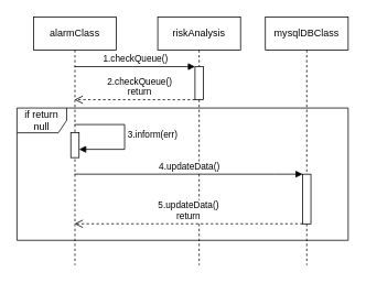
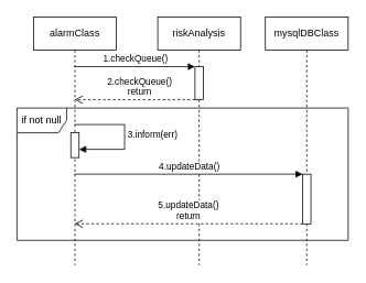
  <mxCell id="0" />
  <mxCell id="1" parent="0" />
  <mxCell id="2" value="alarmClass" style="shape=umlLifeline;perimeter=lifelinePerimeter;whiteSpace=wrap;html=1;container=1;dropTarget=0;collapsible=0;recursiveResize=0;outlineConnect=0;portConstraint=eastwest;newEdgeStyle={&quot;edgeStyle&quot;:&quot;elbowEdgeStyle&quot;,&quot;elbow&quot;:&quot;vertical&quot;,&quot;curved&quot;:0,&quot;rounded&quot;:0};" vertex="1" parent="1"><mxGeometry x="40" y="20" width="100" height="300" as="geometry" /></mxCell>
  <mxCell id="3" value="" style="html=1;points=[];perimeter=orthogonalPerimeter;outlineConnect=0;targetShapes=umlLifeline;portConstraint=eastwest;newEdgeStyle={&quot;edgeStyle&quot;:&quot;elbowEdgeStyle&quot;,&quot;elbow&quot;:&quot;vertical&quot;,&quot;curved&quot;:0,&quot;rounded&quot;:0};" vertex="1" parent="2"><mxGeometry x="45" y="140" width="10" height="30" as="geometry" /></mxCell>
  <mxCell id="4" value="3.inform(err)" style="html=1;align=left;spacingLeft=2;endArrow=block;rounded=0;edgeStyle=orthogonalEdgeStyle;curved=0;rounded=0;" edge="1" target="3" parent="2" source="2"><mxGeometry x="0.0" relative="1" as="geometry"><mxPoint x="9.999" y="165" as="sourcePoint" /><Array as="points"><mxPoint x="110" y="130" /><mxPoint x="110" y="160" /></Array><mxPoint as="offset" /></mxGeometry></mxCell>
  <mxCell id="5" value="mysqlDBClass" style="shape=umlLifeline;perimeter=lifelinePerimeter;whiteSpace=wrap;html=1;container=1;dropTarget=0;collapsible=0;recursiveResize=0;outlineConnect=0;portConstraint=eastwest;newEdgeStyle={&quot;edgeStyle&quot;:&quot;elbowEdgeStyle&quot;,&quot;elbow&quot;:&quot;vertical&quot;,&quot;curved&quot;:0,&quot;rounded&quot;:0};" vertex="1" parent="1"><mxGeometry x="320" y="20" width="100" height="300" as="geometry" /></mxCell>
  <mxCell id="6" value="" style="html=1;points=[];perimeter=orthogonalPerimeter;outlineConnect=0;targetShapes=umlLifeline;portConstraint=eastwest;newEdgeStyle={&quot;edgeStyle&quot;:&quot;elbowEdgeStyle&quot;,&quot;elbow&quot;:&quot;vertical&quot;,&quot;curved&quot;:0,&quot;rounded&quot;:0};" vertex="1" parent="5"><mxGeometry x="45" y="190" width="10" height="60.08" as="geometry" /></mxCell>
  <mxCell id="7" value="riskAnalysis" style="shape=umlLifeline;perimeter=lifelinePerimeter;whiteSpace=wrap;html=1;container=1;dropTarget=0;collapsible=0;recursiveResize=0;outlineConnect=0;portConstraint=eastwest;newEdgeStyle={&quot;edgeStyle&quot;:&quot;elbowEdgeStyle&quot;,&quot;elbow&quot;:&quot;vertical&quot;,&quot;curved&quot;:0,&quot;rounded&quot;:0};" vertex="1" parent="1"><mxGeometry x="190" y="20" width="100" height="300" as="geometry" /></mxCell>
  <mxCell id="8" value="" style="html=1;points=[];perimeter=orthogonalPerimeter;outlineConnect=0;targetShapes=umlLifeline;portConstraint=eastwest;newEdgeStyle={&quot;edgeStyle&quot;:&quot;elbowEdgeStyle&quot;,&quot;elbow&quot;:&quot;vertical&quot;,&quot;curved&quot;:0,&quot;rounded&quot;:0};" vertex="1" parent="7"><mxGeometry x="45" y="60" width="10" height="40" as="geometry" /></mxCell>
  <mxCell id="9" value="1.checkQueue()" style="html=1;verticalAlign=bottom;endArrow=block;edgeStyle=elbowEdgeStyle;elbow=vertical;curved=0;rounded=0;" edge="1" parent="1" source="2" target="8"><mxGeometry relative="1" as="geometry"><mxPoint x="120" y="110" as="sourcePoint" /><Array as="points"><mxPoint x="160" y="80" /><mxPoint x="110" y="140" /></Array></mxGeometry></mxCell>
  <mxCell id="10" value="2.checkQueue()&lt;br&gt;return" style="html=1;verticalAlign=bottom;endArrow=open;dashed=1;endSize=8;edgeStyle=elbowEdgeStyle;elbow=vertical;curved=0;rounded=0;" edge="1" parent="1" source="8" target="2"><mxGeometry x="-0.082" relative="1" as="geometry"><mxPoint x="130" y="215" as="targetPoint" /><Array as="points"><mxPoint x="210" y="120" /><mxPoint x="190" y="110" /><mxPoint x="150" y="300" /><mxPoint x="170" y="220" /></Array><mxPoint as="offset" /></mxGeometry></mxCell>
- <mxCell id="11" value="if return null" style="shape=umlFrame;whiteSpace=wrap;html=1;pointerEvents=0;" vertex="1" parent="1"><mxGeometry x="20" y="130" width="400" height="160" as="geometry" /></mxCell>
+ <mxCell id="11" value="if not null" style="shape=umlFrame;whiteSpace=wrap;html=1;pointerEvents=0;" vertex="1" parent="1"><mxGeometry x="20" y="130" width="400" height="160" as="geometry" /></mxCell>
  <mxCell id="12" value="4.updateData()" style="html=1;verticalAlign=bottom;endArrow=block;edgeStyle=elbowEdgeStyle;elbow=vertical;curved=0;rounded=0;" edge="1" target="6" parent="1" source="2"><mxGeometry relative="1" as="geometry"><mxPoint x="290" y="190.08" as="sourcePoint" /><Array as="points"><mxPoint x="330" y="210" /></Array></mxGeometry></mxCell>
  <mxCell id="13" value="5.updateData()&lt;br&gt;return" style="html=1;verticalAlign=bottom;endArrow=open;dashed=1;endSize=8;edgeStyle=elbowEdgeStyle;elbow=vertical;curved=0;rounded=0;" edge="1" source="6" parent="1" target="2"><mxGeometry relative="1" as="geometry"><mxPoint x="290" y="265.08" as="targetPoint" /><Array as="points"><mxPoint x="250" y="270" /></Array></mxGeometry></mxCell>
